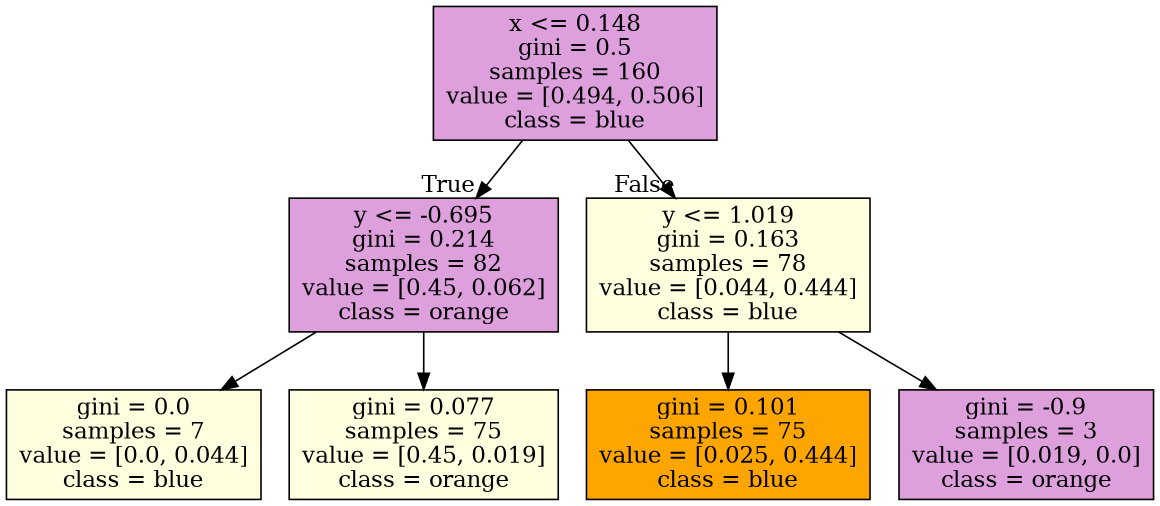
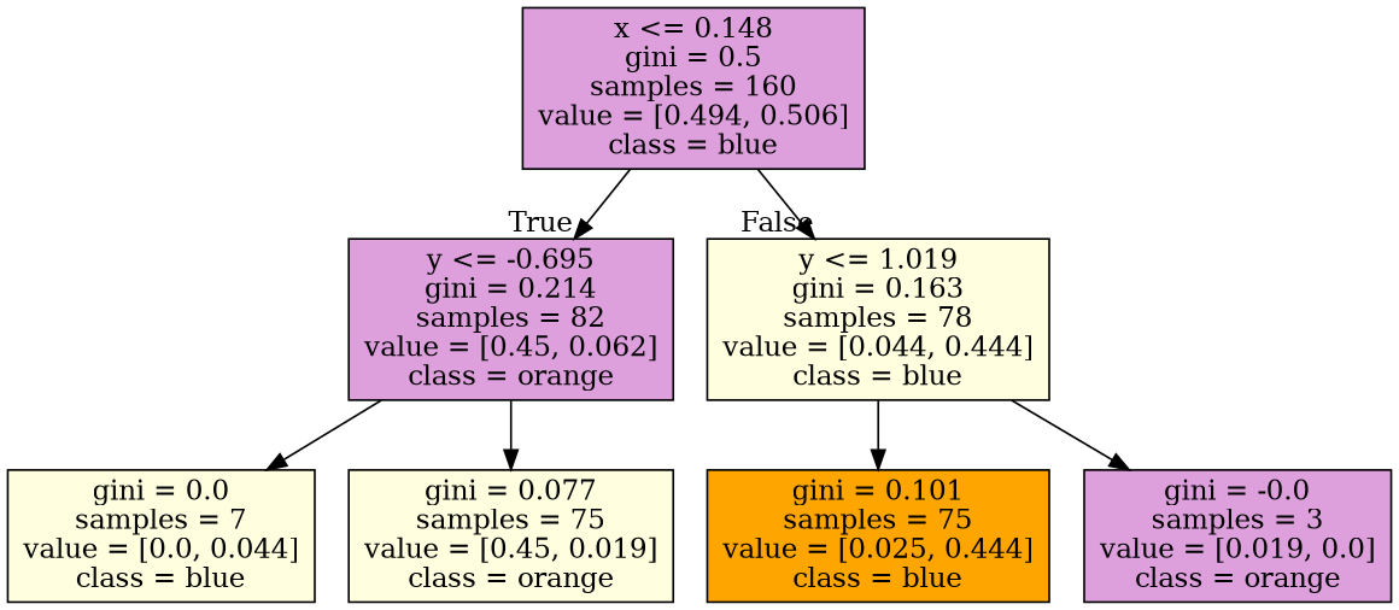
  digraph {
    node [color=black fillcolor=plum shape=box style=filled]
    n1 [label="x <= 0.148\ngini = 0.5\nsamples = 160\nvalue = [0.494, 0.506]\nclass = blue"]
    n2 [label="y <= -0.695\ngini = 0.214\nsamples = 82\nvalue = [0.45, 0.062]\nclass = orange"]
    n3 [fillcolor=lightyellow label="y <= 1.019\ngini = 0.163\nsamples = 78\nvalue = [0.044, 0.444]\nclass = blue"]
    n4 [fillcolor=lightyellow label="gini = 0.0\nsamples = 7\nvalue = [0.0, 0.044]\nclass = blue"]
    n5 [fillcolor=lightyellow label="gini = 0.077\nsamples = 75\nvalue = [0.45, 0.019]\nclass = orange"]
    n6 [fillcolor=orange label="gini = 0.101\nsamples = 75\nvalue = [0.025, 0.444]\nclass = blue"]
-   n7 [label="gini = -0.9\nsamples = 3\nvalue = [0.019, 0.0]\nclass = orange"]
+   n7 [label="gini = -0.0\nsamples = 3\nvalue = [0.019, 0.0]\nclass = orange"]
    n1 -> n2 [headlabel=True labelangle=45 labeldistance=2.5]
    n1 -> n3 [headlabel=False labelangle=-45 labeldistance=2.5]
    n2 -> n4
    n2 -> n5
    n3 -> n6
    n3 -> n7
  }
